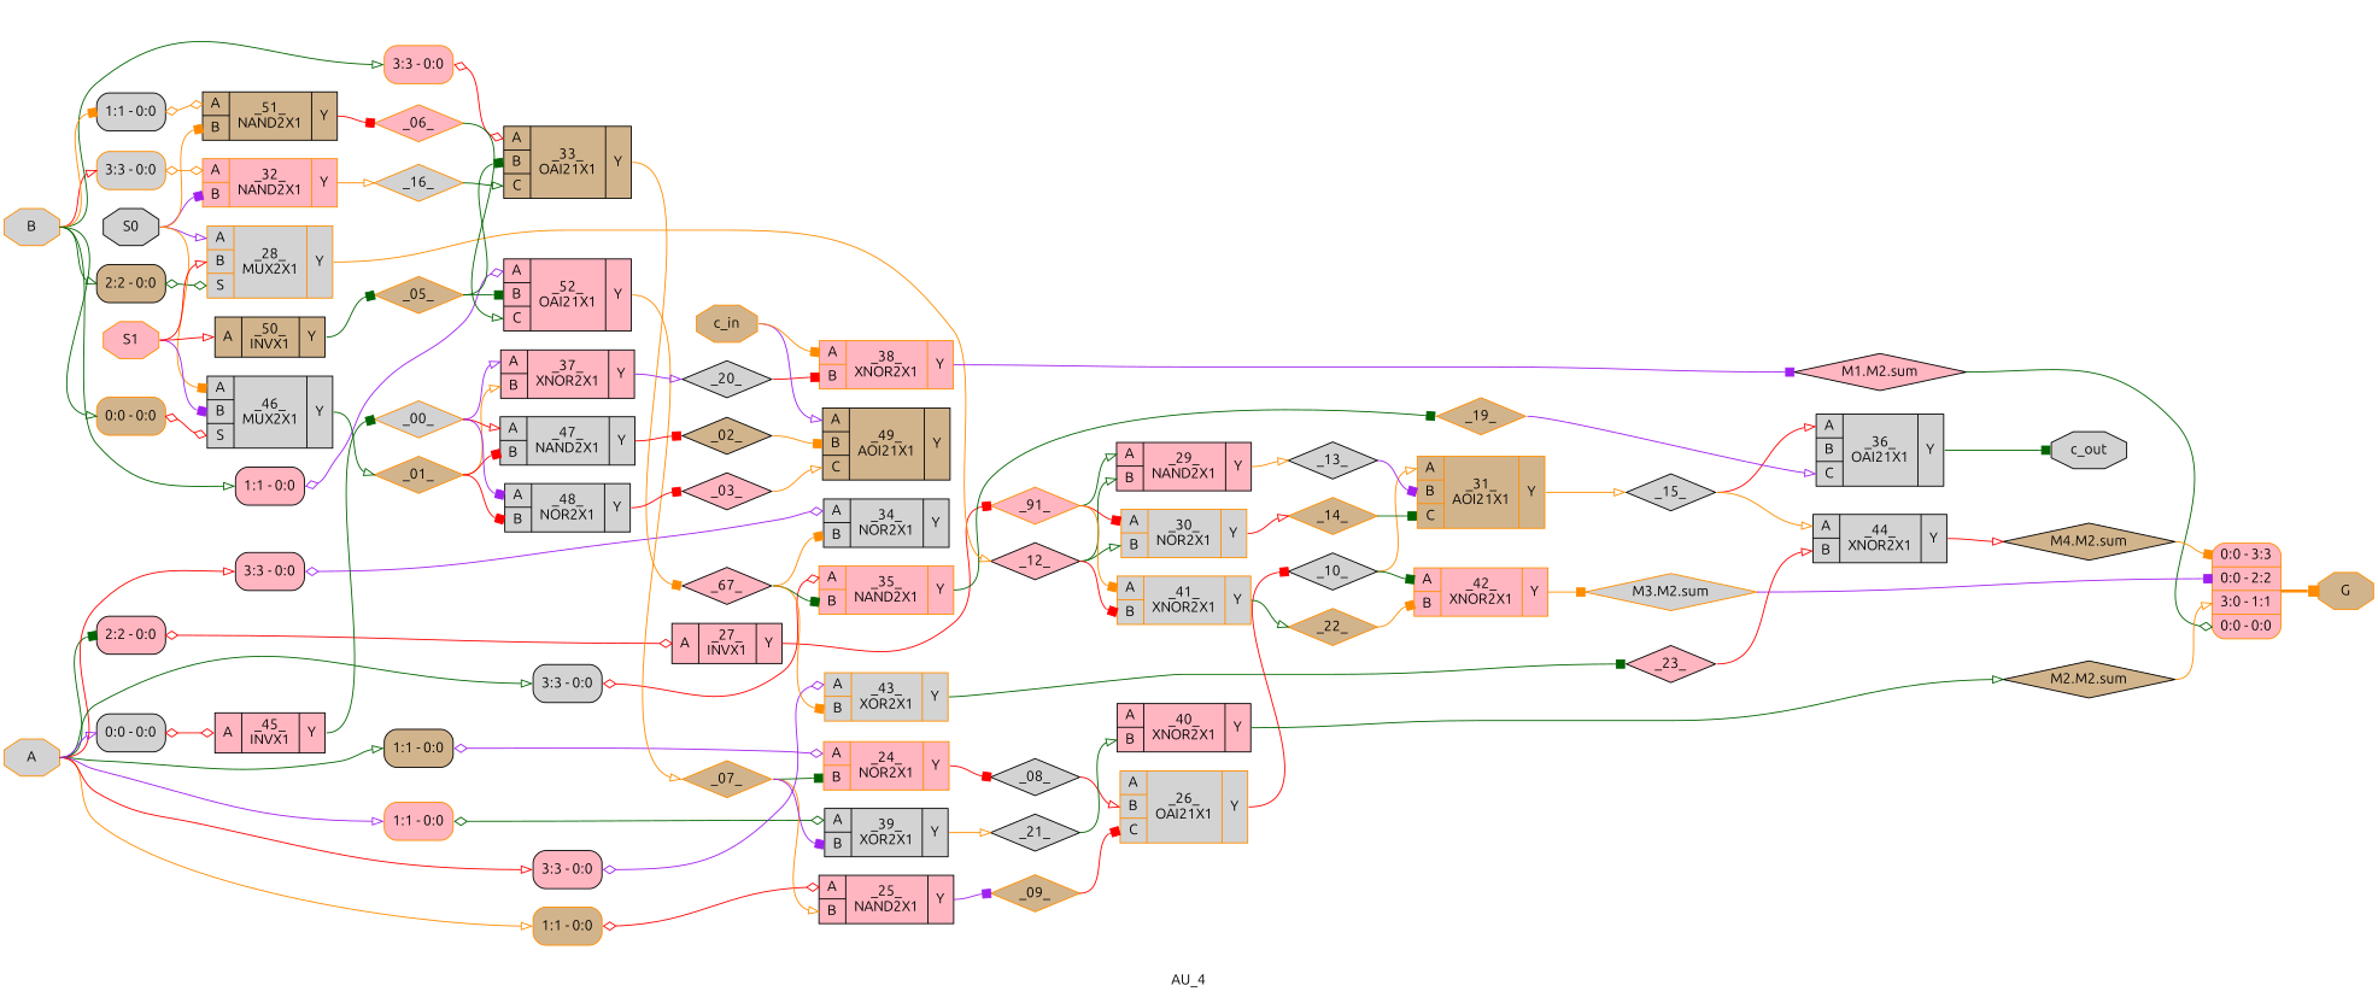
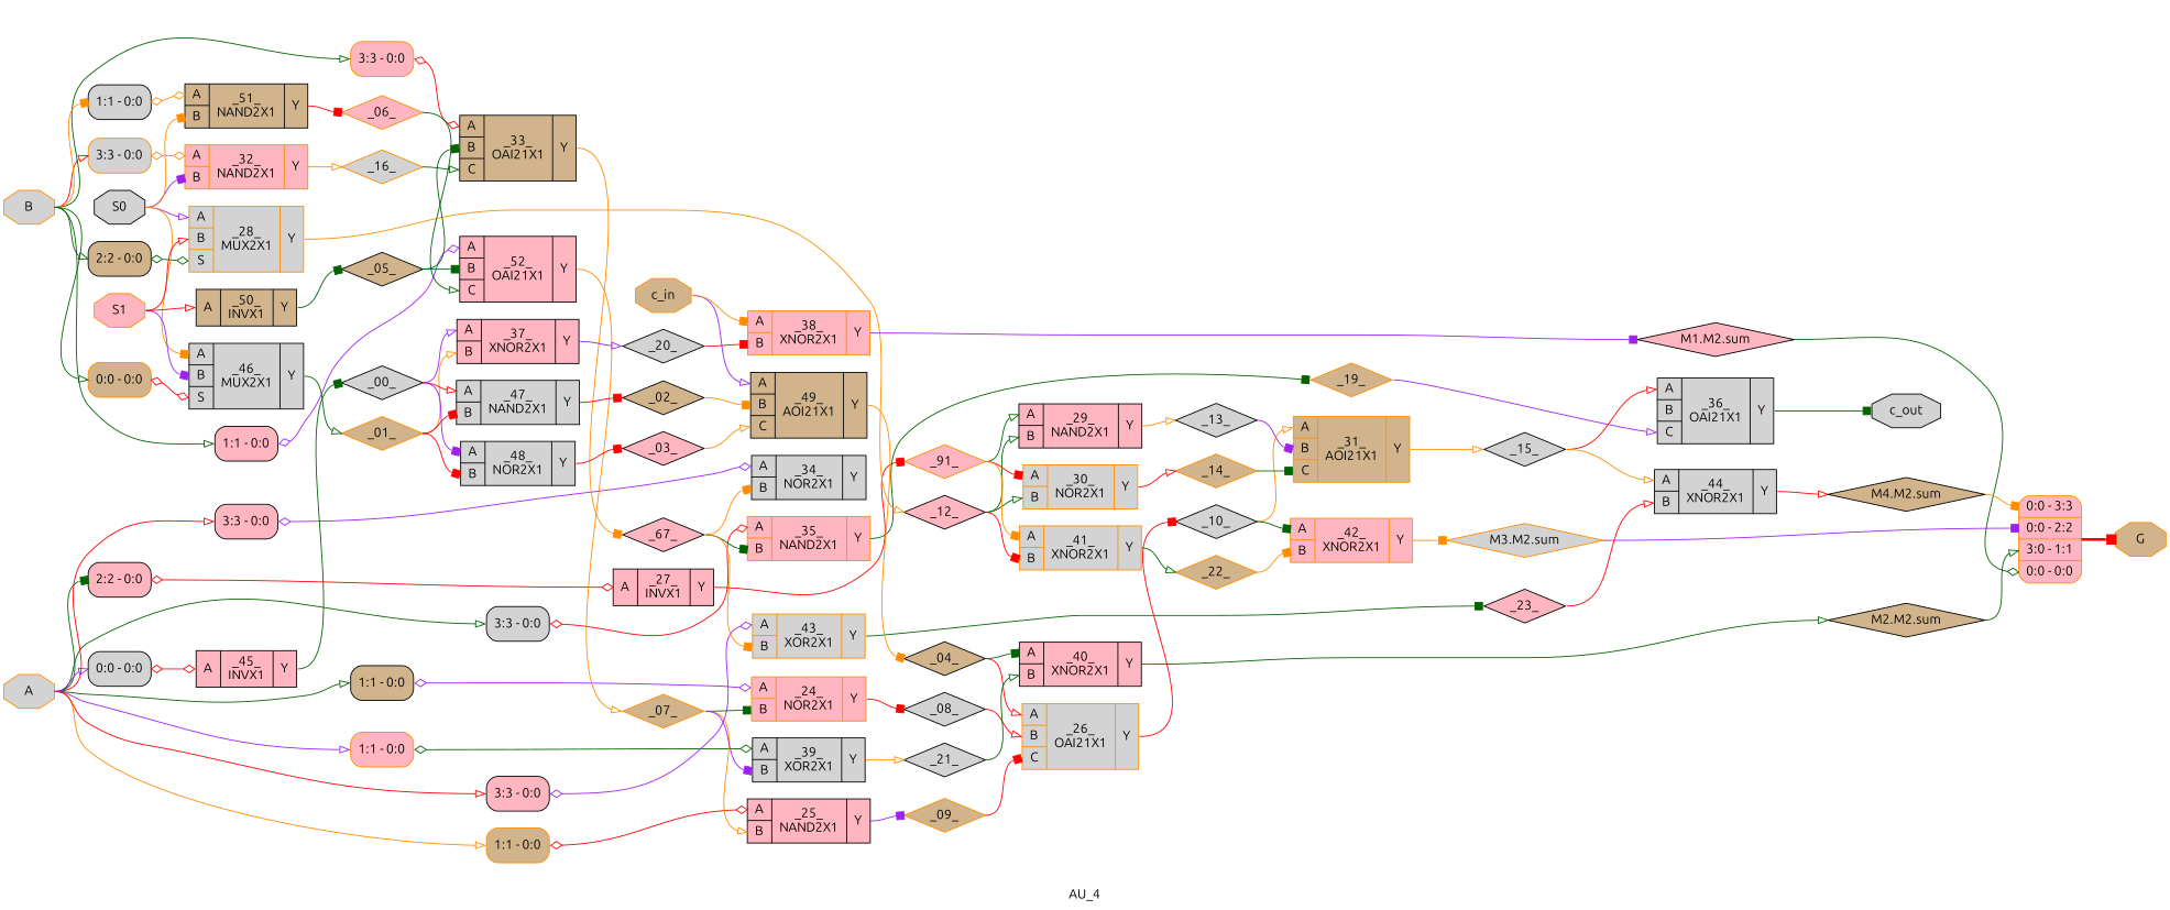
  digraph {
    fontname=Ubuntu
    label=AU_4
    rankdir=LR
    remincross=true
    node [color=black fillcolor=lightgrey fontname=Ubuntu shape=record style=filled]
    edge [arrowhead=onormal color=darkgreen fontname=Ubuntu headport="p2:w" tailport=e]
    n1 [color=darkorange fontcolor=black label=A shape=octagon]
    n2 [fillcolor=tan label="<s0> 1:1 - 0:0 " style="rounded,filled"]
    n3 [color=darkorange fillcolor=tan label="<s0> 1:1 - 0:0 " style="rounded,filled"]
    n4 [fillcolor=lightpink label="<s0> 2:2 - 0:0 " style="rounded,filled"]
    n5 [fillcolor=lightpink label="<s0> 3:3 - 0:0 " style="rounded,filled"]
    n6 [label="<s0> 3:3 - 0:0 " style="rounded,filled"]
    n7 [color=darkorange fillcolor=lightpink label="<s0> 1:1 - 0:0 " style="rounded,filled"]
    n8 [fillcolor=lightpink label="<s0> 3:3 - 0:0 " style="rounded,filled"]
    n9 [label="<s0> 0:0 - 0:0 " style="rounded,filled"]
    n10 [color=darkorange fillcolor=lightpink label="{{<p2> A|<p3> B}|_24_\nNOR2X1|{<p37> Y}}"]
    n11 [fillcolor=lightpink label="{{<p2> A|<p3> B}|_25_\nNAND2X1|{<p37> Y}}"]
    n12 [fillcolor=lightpink label="{{<p2> A}|_27_\nINVX1|{<p37> Y}}"]
    n13 [label="{{<p2> A|<p3> B}|_34_\nNOR2X1|{<p37> Y}}"]
    n14 [color=darkorange fillcolor=lightpink label="{{<p2> A|<p3> B}|_35_\nNAND2X1|{<p37> Y}}"]
    n15 [label="{{<p2> A|<p3> B}|_39_\nXOR2X1|{<p37> Y}}"]
    n16 [color=darkorange label="{{<p2> A|<p3> B}|_43_\nXOR2X1|{<p37> Y}}"]
    n17 [fillcolor=lightpink label="{{<p2> A}|_45_\nINVX1|{<p37> Y}}"]
    n18 [color=darkorange fontcolor=black label=B shape=octagon]
    n19 [fillcolor=tan label="<s0> 2:2 - 0:0 " style="rounded,filled"]
    n20 [color=darkorange label="<s0> 3:3 - 0:0 " style="rounded,filled"]
    n21 [color=darkorange fillcolor=lightpink label="<s0> 3:3 - 0:0 " style="rounded,filled"]
    n22 [color=darkorange fillcolor=tan label="<s0> 0:0 - 0:0 " style="rounded,filled"]
    n23 [label="<s0> 1:1 - 0:0 " style="rounded,filled"]
    n24 [fillcolor=lightpink label="<s0> 1:1 - 0:0 " style="rounded,filled"]
    n25 [color=darkorange label="{{<p2> A|<p3> B|<p43> S}|_28_\nMUX2X1|{<p37> Y}}"]
    n26 [color=darkorange fillcolor=lightpink label="{{<p2> A|<p3> B}|_32_\nNAND2X1|{<p37> Y}}"]
    n27 [fillcolor=tan label="{{<p2> A|<p3> B|<p40> C}|_33_\nOAI21X1|{<p37> Y}}"]
    n28 [label="{{<p2> A|<p3> B|<p43> S}|_46_\nMUX2X1|{<p37> Y}}"]
    n29 [fillcolor=tan label="{{<p2> A|<p3> B}|_51_\nNAND2X1|{<p37> Y}}"]
    n30 [fillcolor=lightpink label="{{<p2> A|<p3> B|<p40> C}|_52_\nOAI21X1|{<p37> Y}}"]
    n31 [color=darkorange fillcolor=tan fontcolor=black label=G shape=octagon]
    n32 [fillcolor=lightpink fontcolor=black label="M1.M2.sum" shape=diamond]
    n33 [color=darkorange fillcolor=lightpink label="<s3> 0:0 - 3:3 |<s2> 0:0 - 2:2 |<s1> 3:0 - 1:1 |<s0> 0:0 - 0:0 " style="rounded,filled"]
    n34 [fillcolor=tan fontcolor=black label="M2.M2.sum" shape=diamond]
    n35 [color=darkorange fontcolor=black label="M3.M2.sum" shape=diamond]
    n36 [fillcolor=tan fontcolor=black label="M4.M2.sum" shape=diamond]
    n37 [fontcolor=black label=S0 shape=octagon]
    n38 [fillcolor=lightpink fontcolor=black label=_12_ shape=diamond]
    n39 [color=darkorange fontcolor=black label=_16_ shape=diamond]
    n40 [color=darkorange fillcolor=tan fontcolor=black label=_01_ shape=diamond]
    n41 [color=darkorange fillcolor=lightpink fontcolor=black label=_06_ shape=diamond]
    n42 [color=darkorange fillcolor=lightpink fontcolor=black label=S1 shape=octagon]
    n43 [fillcolor=tan label="{{<p2> A}|_50_\nINVX1|{<p37> Y}}"]
-   n44 [color=darkorange fillcolor=tan fontcolor=black label=_05_ shape=diamond]
-   n45 [color=darkorange fontcolor=black label=_00_ shape=diamond]
+   n44 [fillcolor=tan fontcolor=black label=_05_ shape=diamond]
+   n45 [fontcolor=black label=_00_ shape=diamond]
    n46 [fillcolor=lightpink label="{{<p2> A|<p3> B}|_37_\nXNOR2X1|{<p37> Y}}"]
    n47 [label="{{<p2> A|<p3> B}|_47_\nNAND2X1|{<p37> Y}}"]
    n48 [label="{{<p2> A|<p3> B}|_48_\nNOR2X1|{<p37> Y}}"]
    n49 [fontcolor=black label=_20_ shape=diamond]
    n50 [fillcolor=tan fontcolor=black label=_02_ shape=diamond]
    n51 [fillcolor=lightpink fontcolor=black label=_03_ shape=diamond]
    n52 [fillcolor=tan label="{{<p2> A|<p3> B|<p40> C}|_49_\nAOI21X1|{<p37> Y}}"]
+   n53 [fillcolor=tan fontcolor=black label=_04_ shape=diamond]
    n54 [color=darkorange label="{{<p2> A|<p3> B|<p40> C}|_26_\nOAI21X1|{<p37> Y}}"]
    n55 [fillcolor=lightpink label="{{<p2> A|<p3> B}|_40_\nXNOR2X1|{<p37> Y}}"]
    n56 [fontcolor=black label=_10_ shape=diamond]
    n57 [fillcolor=lightpink fontcolor=black label=_67_ shape=diamond]
    n58 [color=darkorange fillcolor=tan fontcolor=black label=_07_ shape=diamond]
    n59 [fontcolor=black label=_08_ shape=diamond]
    n60 [color=darkorange fillcolor=tan fontcolor=black label=_09_ shape=diamond]
    n61 [fontcolor=black label=_21_ shape=diamond]
    n62 [color=darkorange fillcolor=tan label="{{<p2> A|<p3> B|<p40> C}|_31_\nAOI21X1|{<p37> Y}}"]
    n63 [color=darkorange fillcolor=lightpink label="{{<p2> A|<p3> B}|_42_\nXNOR2X1|{<p37> Y}}"]
    n64 [fontcolor=black label=_15_ shape=diamond]
    n65 [color=darkorange fillcolor=lightpink fontcolor=black label=_91_ shape=diamond]
    n66 [fillcolor=lightpink label="{{<p2> A|<p3> B}|_29_\nNAND2X1|{<p37> Y}}"]
    n67 [color=darkorange label="{{<p2> A|<p3> B}|_30_\nNOR2X1|{<p37> Y}}"]
    n68 [color=darkorange label="{{<p2> A|<p3> B}|_41_\nXNOR2X1|{<p37> Y}}"]
    n69 [fontcolor=black label=_13_ shape=diamond]
    n70 [color=darkorange fillcolor=tan fontcolor=black label=_14_ shape=diamond]
    n71 [color=darkorange fillcolor=tan fontcolor=black label=_22_ shape=diamond]
    n72 [label="{{<p2> A|<p3> B|<p40> C}|_36_\nOAI21X1|{<p37> Y}}"]
    n73 [label="{{<p2> A|<p3> B}|_44_\nXNOR2X1|{<p37> Y}}"]
    n74 [fontcolor=black label=c_out shape=octagon]
    n75 [color=darkorange fillcolor=tan fontcolor=black label=_19_ shape=diamond]
    n76 [fillcolor=lightpink fontcolor=black label=_23_ shape=diamond]
    n77 [color=darkorange fillcolor=lightpink label="{{<p2> A|<p3> B}|_38_\nXNOR2X1|{<p37> Y}}"]
    n78 [color=darkorange fillcolor=tan fontcolor=black label=c_in shape=octagon]
    n1 -> n2 [headport="s0:w"]
    n1 -> n3 [color=darkorange headport="s0:w"]
    n1 -> n4 [arrowhead=box headport="s0:w"]
    n1 -> n5 [color=red headport="s0:w"]
    n1 -> n6 [headport="s0:w"]
    n1 -> n7 [color=purple headport="s0:w"]
    n1 -> n8 [color=red headport="s0:w"]
    n1 -> n9 [color=purple headport="s0:w"]
    n2 -> n10 [arrowhead=odiamond arrowtail=odiamond color=purple dir=both]
    n3 -> n11 [arrowhead=odiamond arrowtail=odiamond color=red dir=both]
    n4 -> n12 [arrowhead=odiamond arrowtail=odiamond color=red dir=both]
    n5 -> n13 [arrowhead=odiamond arrowtail=odiamond color=purple dir=both]
    n6 -> n14 [arrowhead=odiamond arrowtail=odiamond color=red dir=both]
    n7 -> n15 [arrowhead=odiamond arrowtail=odiamond dir=both]
    n8 -> n16 [arrowhead=odiamond arrowtail=odiamond color=purple dir=both]
    n9 -> n17 [arrowhead=odiamond arrowtail=odiamond color=red dir=both]
    n10 -> n59 [arrowhead=box color=red headport=w tailport="p37:e"]
    n11 -> n60 [arrowhead=box color=purple headport=w tailport="p37:e"]
    n12 -> n65 [arrowhead=box color=red headport=w tailport="p37:e"]
    n14 -> n75 [arrowhead=box headport=w tailport="p37:e"]
    n15 -> n61 [color=darkorange headport=w tailport="p37:e"]
    n16 -> n76 [arrowhead=box headport=w tailport="p37:e"]
    n17 -> n45 [arrowhead=box headport=w tailport="p37:e"]
    n18 -> n19 [headport="s0:w"]
    n18 -> n20 [color=red headport="s0:w"]
    n18 -> n21 [headport="s0:w"]
    n18 -> n22 [headport="s0:w"]
    n18 -> n23 [arrowhead=box color=darkorange headport="s0:w"]
    n18 -> n24 [headport="s0:w"]
    n19 -> n25 [arrowhead=odiamond arrowtail=odiamond dir=both headport="p43:w"]
    n20 -> n26 [arrowhead=odiamond arrowtail=odiamond color=darkorange dir=both]
    n21 -> n27 [arrowhead=odiamond arrowtail=odiamond color=red dir=both]
    n22 -> n28 [arrowhead=odiamond arrowtail=odiamond color=red dir=both headport="p43:w"]
    n23 -> n29 [arrowhead=odiamond arrowtail=odiamond color=darkorange dir=both]
    n24 -> n30 [arrowhead=odiamond arrowtail=odiamond color=purple dir=both]
    n25 -> n38 [color=darkorange headport=w tailport="p37:e"]
    n26 -> n39 [color=darkorange headport=w tailport="p37:e"]
    n27 -> n57 [arrowhead=box color=darkorange headport=w tailport="p37:e"]
    n28 -> n40 [headport=w tailport="p37:e"]
    n29 -> n41 [arrowhead=box color=red headport=w tailport="p37:e"]
    n30 -> n58 [color=darkorange headport=w tailport="p37:e"]
    n32 -> n33 [arrowhead=odiamond headport="s0:w"]
-   n33 -> n31 [arrowhead=box color=darkorange headport=w style="setlinewidth(3)"]
-   n34 -> n33 [color=darkorange headport="s1:w"]
+   n33 -> n31 [arrowhead=box color=red headport=w style="setlinewidth(3)"]
+   n34 -> n33 [headport="s1:w"]
    n35 -> n33 [arrowhead=box color=purple headport="s2:w"]
    n36 -> n33 [arrowhead=box color=darkorange headport="s3:w"]
    n37 -> n25 [color=purple]
    n37 -> n26 [arrowhead=box color=purple headport="p3:w"]
    n37 -> n28 [arrowhead=box color=darkorange]
    n37 -> n29 [arrowhead=box color=darkorange headport="p3:w"]
    n38 -> n66 [headport="p3:w"]
    n38 -> n67 [headport="p3:w"]
    n38 -> n68 [arrowhead=box color=red headport="p3:w"]
    n39 -> n27 [headport="p40:w"]
    n40 -> n46 [color=darkorange headport="p3:w"]
    n40 -> n47 [arrowhead=box color=red headport="p3:w"]
    n40 -> n48 [arrowhead=box color=red headport="p3:w"]
    n41 -> n30 [headport="p40:w"]
    n42 -> n25 [color=red headport="p3:w"]
    n42 -> n28 [arrowhead=box color=purple headport="p3:w"]
    n42 -> n43 [color=red]
    n43 -> n44 [arrowhead=box headport=w tailport="p37:e"]
    n44 -> n27 [arrowhead=box headport="p3:w"]
    n44 -> n30 [arrowhead=box headport="p3:w"]
    n45 -> n46 [color=purple]
    n45 -> n47 [color=red]
    n45 -> n48 [arrowhead=box color=purple]
    n46 -> n49 [color=purple headport=w tailport="p37:e"]
    n47 -> n50 [arrowhead=box color=red headport=w tailport="p37:e"]
    n48 -> n51 [arrowhead=box color=red headport=w tailport="p37:e"]
    n49 -> n77 [arrowhead=box color=red headport="p3:w"]
    n50 -> n52 [arrowhead=box color=darkorange headport="p3:w"]
    n51 -> n52 [color=darkorange headport="p40:w"]
+   n52 -> n53 [arrowhead=box color=darkorange headport=w tailport="p37:e"]
+   n53 -> n54 [color=red]
+   n53 -> n55 [arrowhead=box]
    n54 -> n56 [arrowhead=box color=red headport=w tailport="p37:e"]
    n55 -> n34 [headport=w tailport="p37:e"]
    n56 -> n62 [color=darkorange]
    n56 -> n63 [arrowhead=box]
    n57 -> n13 [arrowhead=box color=darkorange headport="p3:w"]
    n57 -> n14 [arrowhead=box headport="p3:w"]
    n57 -> n16 [arrowhead=box color=darkorange headport="p3:w"]
    n58 -> n10 [arrowhead=box headport="p3:w"]
    n58 -> n11 [color=darkorange headport="p3:w"]
    n58 -> n15 [arrowhead=box color=purple headport="p3:w"]
    n59 -> n54 [color=red headport="p3:w"]
    n60 -> n54 [arrowhead=box color=red headport="p40:w"]
    n61 -> n55 [headport="p3:w"]
    n62 -> n64 [color=darkorange headport=w tailport="p37:e"]
    n63 -> n35 [arrowhead=box color=darkorange headport=w tailport="p37:e"]
    n64 -> n72 [color=red]
    n64 -> n73 [color=darkorange]
    n65 -> n66
    n65 -> n67 [arrowhead=box color=red]
    n65 -> n68 [arrowhead=box color=darkorange]
    n66 -> n69 [color=darkorange headport=w tailport="p37:e"]
    n67 -> n70 [color=red headport=w tailport="p37:e"]
    n68 -> n71 [headport=w tailport="p37:e"]
    n69 -> n62 [arrowhead=box color=purple headport="p3:w"]
    n70 -> n62 [arrowhead=box headport="p40:w"]
    n71 -> n63 [arrowhead=box color=darkorange headport="p3:w"]
    n72 -> n74 [arrowhead=box headport=w tailport="p37:e"]
    n73 -> n36 [color=red headport=w tailport="p37:e"]
    n75 -> n72 [color=purple headport="p40:w"]
    n76 -> n73 [color=red headport="p3:w"]
    n77 -> n32 [arrowhead=box color=purple headport=w tailport="p37:e"]
    n78 -> n52 [color=purple]
    n78 -> n77 [arrowhead=box color=darkorange]
  }
